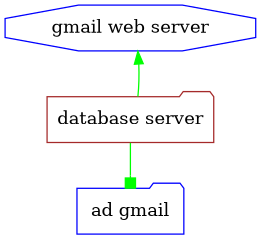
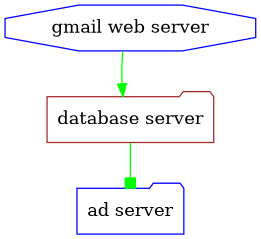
  digraph {
    node [color=blue shape=folder]
    edge [color=green]
    "gmail web server" [shape=octagon]
    "database server" [color=brown]
-   "ad server" [label="ad gmail"]
-   "database server" -> "gmail web server" [arrowhead=normal]
+   "ad server"
+   "gmail web server" -> "database server" [arrowhead=normal]
    "database server" -> "ad server" [arrowhead=box]
  }
